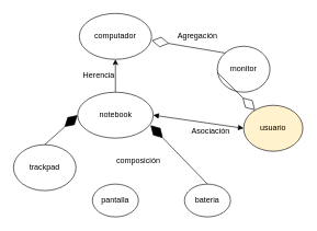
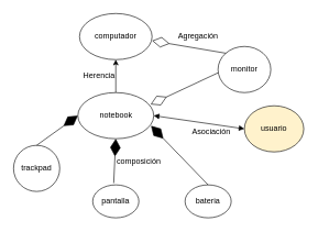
  <mxCell id="0" />
  <mxCell id="1" parent="0" />
  <mxCell id="2" value="computador" style="ellipse;whiteSpace=wrap;html=1;" vertex="1" parent="1"><mxGeometry x="120" y="20" width="110" height="70" as="geometry" /></mxCell>
  <mxCell id="3" value="" style="edgeStyle=orthogonalEdgeStyle;rounded=0;orthogonalLoop=1;jettySize=auto;html=1;" edge="1" parent="1" source="4" target="2"><mxGeometry relative="1" as="geometry" /></mxCell>
  <mxCell id="4" value="notebook" style="ellipse;whiteSpace=wrap;html=1;" vertex="1" parent="1"><mxGeometry x="117.5" y="140" width="115" height="70" as="geometry" /></mxCell>
  <mxCell id="5" value="pantalla" style="ellipse;whiteSpace=wrap;html=1;" vertex="1" parent="1"><mxGeometry x="140" y="280" width="70" height="50" as="geometry" /></mxCell>
  <mxCell id="6" value="bateria" style="ellipse;whiteSpace=wrap;html=1;" vertex="1" parent="1"><mxGeometry x="280" y="280" width="70" height="50" as="geometry" /></mxCell>
- <mxCell id="7" value="trackpad" style="ellipse;whiteSpace=wrap;html=1;" vertex="1" parent="1"><mxGeometry x="20" y="220" width="95" height="70" as="geometry" /></mxCell>
+ <mxCell id="7" value="trackpad" style="ellipse;whiteSpace=wrap;html=1;" vertex="1" parent="1"><mxGeometry x="20" y="220" width="70" height="70" as="geometry" /></mxCell>
  <mxCell id="8" value="monitor" style="ellipse;whiteSpace=wrap;html=1;" vertex="1" parent="1"><mxGeometry x="330" y="70" width="80" height="70" as="geometry" /></mxCell>
- <mxCell id="9" value="" style="endArrow=diamondThin;endFill=0;endSize=24;html=1;rounded=0;exitX=0;exitY=0.571;exitDx=0;exitDy=0;exitPerimeter=0;" edge="1" parent="1" source="8" target="15"><mxGeometry width="160" relative="1" as="geometry"><mxPoint x="330" y="130" as="sourcePoint" /><mxPoint x="490" y="130" as="targetPoint" /></mxGeometry></mxCell>
+ <mxCell id="9" value="" style="endArrow=diamondThin;endFill=0;endSize=24;html=1;rounded=0;entryX=0.96;entryY=0.255;entryDx=0;entryDy=0;entryPerimeter=0;exitX=0;exitY=0.571;exitDx=0;exitDy=0;exitPerimeter=0;" edge="1" parent="1" source="8" target="4"><mxGeometry width="160" relative="1" as="geometry"><mxPoint x="330" y="130" as="sourcePoint" /><mxPoint x="490" y="130" as="targetPoint" /></mxGeometry></mxCell>
+ <mxCell id="10" value="" style="endArrow=diamondThin;endFill=1;endSize=24;html=1;rounded=0;entryX=0.5;entryY=1;entryDx=0;entryDy=0;exitX=0.455;exitY=-0.054;exitDx=0;exitDy=0;exitPerimeter=0;" edge="1" parent="1" source="5" target="4"><mxGeometry width="160" relative="1" as="geometry"><mxPoint x="170" y="260" as="sourcePoint" /><mxPoint x="330" y="260" as="targetPoint" /></mxGeometry></mxCell>
  <mxCell id="11" value="" style="endArrow=diamondThin;endFill=0;endSize=24;html=1;rounded=0;entryX=1.001;entryY=0.59;entryDx=0;entryDy=0;entryPerimeter=0;exitX=0;exitY=0;exitDx=0;exitDy=0;" edge="1" parent="1" source="8" target="2"><mxGeometry width="160" relative="1" as="geometry"><mxPoint x="170" y="260" as="sourcePoint" /><mxPoint x="330" y="260" as="targetPoint" /></mxGeometry></mxCell>
  <mxCell id="12" value="" style="endArrow=diamondThin;endFill=1;endSize=24;html=1;rounded=0;entryX=0;entryY=0.5;entryDx=0;entryDy=0;exitX=0.5;exitY=0;exitDx=0;exitDy=0;" edge="1" parent="1" source="7" target="4"><mxGeometry width="160" relative="1" as="geometry"><mxPoint x="48.5" y="230" as="sourcePoint" /><mxPoint x="51.5" y="163" as="targetPoint" /></mxGeometry></mxCell>
  <mxCell id="13" value="" style="endArrow=diamondThin;endFill=1;endSize=24;html=1;rounded=0;entryX=0.965;entryY=0.72;entryDx=0;entryDy=0;exitX=0.5;exitY=0;exitDx=0;exitDy=0;entryPerimeter=0;" edge="1" parent="1" source="6" target="4"><mxGeometry width="160" relative="1" as="geometry"><mxPoint x="420" y="337" as="sourcePoint" /><mxPoint x="423" y="270" as="targetPoint" /></mxGeometry></mxCell>
  <mxCell id="14" value="" style="endArrow=block;startArrow=block;endFill=1;startFill=1;html=1;rounded=0;exitX=1;exitY=0.5;exitDx=0;exitDy=0;entryX=0;entryY=0.5;entryDx=0;entryDy=0;" edge="1" parent="1" source="4" target="15"><mxGeometry width="160" relative="1" as="geometry"><mxPoint x="232.5" y="174.71" as="sourcePoint" /><mxPoint x="380" y="220" as="targetPoint" /></mxGeometry></mxCell>
  <mxCell id="15" value="usuario" style="ellipse;whiteSpace=wrap;html=1;fillColor=#fff2cc;" vertex="1" parent="1"><mxGeometry x="370" y="160" width="90" height="70" as="geometry" /></mxCell>
  <mxCell id="16" value="Asociación" style="text;html=1;align=center;verticalAlign=middle;whiteSpace=wrap;rounded=0;" vertex="1" parent="1"><mxGeometry x="290" y="185" width="60" height="30" as="geometry" /></mxCell>
  <mxCell id="17" value="Herencia" style="text;html=1;align=center;verticalAlign=middle;whiteSpace=wrap;rounded=0;" vertex="1" parent="1"><mxGeometry x="120" y="100" width="60" height="30" as="geometry" /></mxCell>
  <mxCell id="18" value="Agregación" style="text;html=1;align=center;verticalAlign=middle;whiteSpace=wrap;rounded=0;" vertex="1" parent="1"><mxGeometry x="270" y="40" width="60" height="30" as="geometry" /></mxCell>
  <mxCell id="19" value="composición" style="text;html=1;align=center;verticalAlign=middle;whiteSpace=wrap;rounded=0;" vertex="1" parent="1"><mxGeometry x="180" y="230" width="60" height="30" as="geometry" /></mxCell>
